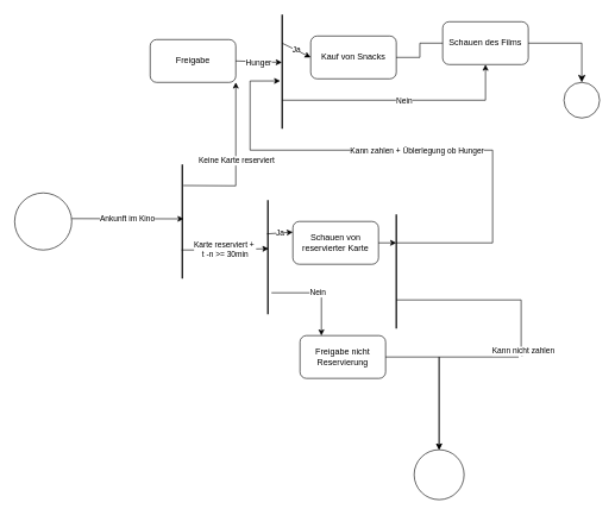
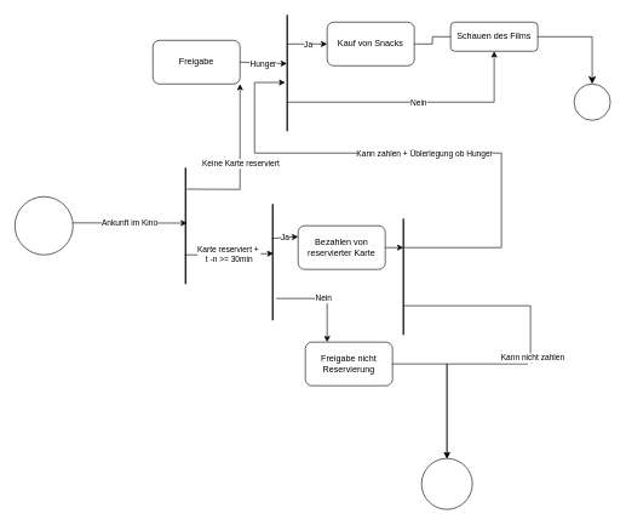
  <mxCell id="0" />
  <mxCell id="1" parent="0" />
- <mxCell id="2" value="Schauen von reservierter Karte" style="rounded=1;whiteSpace=wrap;html=1;" parent="1" vertex="1"><mxGeometry x="410" y="310" width="120" height="60" as="geometry" /></mxCell>
+ <mxCell id="2" value="Bezahlen von reservierter Karte" style="rounded=1;whiteSpace=wrap;html=1;" parent="1" vertex="1"><mxGeometry x="410" y="310" width="120" height="60" as="geometry" /></mxCell>
  <mxCell id="3" value="" style="line;strokeWidth=2;direction=south;html=1;" parent="1" vertex="1"><mxGeometry x="250" y="230" width="10" height="160" as="geometry" /></mxCell>
- <mxCell id="4" value="Schauen des Films" style="rounded=1;whiteSpace=wrap;html=1;" parent="1" vertex="1"><mxGeometry x="620" y="30" width="120" height="60" as="geometry" /></mxCell>
+ <mxCell id="4" value="Schauen des Films" style="rounded=1;whiteSpace=wrap;html=1;" parent="1" vertex="1"><mxGeometry x="620" y="30" width="120" height="40" as="geometry" /></mxCell>
  <mxCell id="5" value="" style="ellipse;whiteSpace=wrap;html=1;aspect=fixed;" parent="1" vertex="1"><mxGeometry x="790" y="115" width="50" height="50" as="geometry" /></mxCell>
  <mxCell id="6" value="" style="edgeStyle=segmentEdgeStyle;endArrow=classic;html=1;curved=0;rounded=0;endSize=8;startSize=8;exitX=1;exitY=0.5;exitDx=0;exitDy=0;entryX=0.5;entryY=0;entryDx=0;entryDy=0;" parent="1" source="4" target="5" edge="1"><mxGeometry width="50" height="50" relative="1" as="geometry"><mxPoint x="480" y="300" as="sourcePoint" /><mxPoint x="530" y="250" as="targetPoint" /></mxGeometry></mxCell>
  <mxCell id="7" value="" style="ellipse;whiteSpace=wrap;html=1;aspect=fixed;" parent="1" vertex="1"><mxGeometry x="580" y="630" width="70" height="70" as="geometry" /></mxCell>
- <mxCell id="8" value="Kauf von Snacks" style="rounded=1;whiteSpace=wrap;html=1;" parent="1" vertex="1"><mxGeometry x="435" y="50" width="120" height="60" as="geometry" /></mxCell>
+ <mxCell id="8" value="Kauf von Snacks" style="rounded=1;whiteSpace=wrap;html=1;" parent="1" vertex="1"><mxGeometry x="450" y="30" width="120" height="60" as="geometry" /></mxCell>
  <mxCell id="9" value="" style="edgeStyle=elbowEdgeStyle;elbow=horizontal;endArrow=none;html=1;curved=0;rounded=0;endSize=8;startSize=8;entryX=0;entryY=0.5;entryDx=0;entryDy=0;exitX=1;exitY=0.5;exitDx=0;exitDy=0;" parent="1" source="8" target="4" edge="1"><mxGeometry width="50" height="50" relative="1" as="geometry"><mxPoint x="410" y="290" as="sourcePoint" /><mxPoint x="460" y="240" as="targetPoint" /></mxGeometry></mxCell>
  <mxCell id="10" value="" style="ellipse;whiteSpace=wrap;html=1;aspect=fixed;" parent="1" vertex="1"><mxGeometry x="20" y="270" width="80" height="80" as="geometry" /></mxCell>
  <mxCell id="11" value="Ankunft im Kino" style="endArrow=classic;html=1;rounded=0;entryX=0.477;entryY=0.305;entryDx=0;entryDy=0;entryPerimeter=0;" parent="1" target="3" edge="1"><mxGeometry relative="1" as="geometry"><mxPoint x="100" y="306" as="sourcePoint" /><mxPoint x="230" y="410" as="targetPoint" /></mxGeometry></mxCell>
  <mxCell id="12" value="" style="line;strokeWidth=2;direction=south;html=1;" parent="1" vertex="1"><mxGeometry x="370" y="280" width="10" height="160" as="geometry" /></mxCell>
  <mxCell id="13" value="Karte reserviert +&amp;nbsp;&lt;br&gt;t -n &amp;gt;= 30min" style="endArrow=classic;html=1;rounded=0;exitX=0.75;exitY=0.5;exitDx=0;exitDy=0;exitPerimeter=0;entryX=0.426;entryY=0.305;entryDx=0;entryDy=0;entryPerimeter=0;" parent="1" edge="1"><mxGeometry relative="1" as="geometry"><mxPoint x="254" y="350" as="sourcePoint" /><mxPoint x="375.95" y="348.16" as="targetPoint" /><Array as="points"><mxPoint x="289" y="350" /></Array></mxGeometry></mxCell>
  <mxCell id="14" value="Ja" style="endArrow=classic;html=1;rounded=0;exitX=0.296;exitY=0.633;exitDx=0;exitDy=0;exitPerimeter=0;entryX=0;entryY=0.25;entryDx=0;entryDy=0;" parent="1" source="12" target="2" edge="1"><mxGeometry relative="1" as="geometry"><mxPoint x="450" y="440" as="sourcePoint" /><mxPoint x="550" y="440" as="targetPoint" /></mxGeometry></mxCell>
  <mxCell id="15" value="" style="line;strokeWidth=2;direction=south;html=1;" parent="1" vertex="1"><mxGeometry x="550" y="300" width="10" height="160" as="geometry" /></mxCell>
  <mxCell id="16" value="Nein" style="endArrow=classic;html=1;rounded=0;entryX=0.25;entryY=0;entryDx=0;entryDy=0;" parent="1" target="18" edge="1"><mxGeometry relative="1" as="geometry"><mxPoint x="380" y="410" as="sourcePoint" /><mxPoint x="520" y="410" as="targetPoint" /><Array as="points"><mxPoint x="450" y="410" /></Array></mxGeometry></mxCell>
  <mxCell id="17" value="" style="endArrow=classic;html=1;rounded=0;entryX=0.25;entryY=0.5;entryDx=0;entryDy=0;entryPerimeter=0;exitX=1;exitY=0.5;exitDx=0;exitDy=0;" parent="1" source="2" target="15" edge="1"><mxGeometry width="50" height="50" relative="1" as="geometry"><mxPoint x="560" y="540" as="sourcePoint" /><mxPoint x="610" y="490" as="targetPoint" /></mxGeometry></mxCell>
  <mxCell id="18" value="Freigabe nicht Reservierung" style="rounded=1;whiteSpace=wrap;html=1;" parent="1" vertex="1"><mxGeometry x="420" y="470" width="120" height="60" as="geometry" /></mxCell>
  <mxCell id="19" value="" style="endArrow=classic;html=1;rounded=0;exitX=1;exitY=0.5;exitDx=0;exitDy=0;entryX=0.5;entryY=0;entryDx=0;entryDy=0;" parent="1" source="18" target="7" edge="1"><mxGeometry width="50" height="50" relative="1" as="geometry"><mxPoint x="300" y="620" as="sourcePoint" /><mxPoint x="350" y="570" as="targetPoint" /><Array as="points"><mxPoint x="615" y="500" /></Array></mxGeometry></mxCell>
  <mxCell id="20" value="/," style="endArrow=classic;html=1;rounded=0;exitX=0.75;exitY=0.5;exitDx=0;exitDy=0;exitPerimeter=0;entryX=0.5;entryY=0;entryDx=0;entryDy=0;" parent="1" source="15" target="7" edge="1"><mxGeometry relative="1" as="geometry"><mxPoint x="690" y="420" as="sourcePoint" /><mxPoint x="640" y="510" as="targetPoint" /><Array as="points"><mxPoint x="730" y="420" /><mxPoint x="730" y="500" /><mxPoint x="615" y="500" /></Array></mxGeometry></mxCell>
  <mxCell id="21" value="Kann nicht zahlen" style="edgeLabel;html=1;align=center;verticalAlign=middle;resizable=0;points=[];" parent="20" vertex="1" connectable="0"><mxGeometry x="-0.018" y="2" relative="1" as="geometry"><mxPoint as="offset" /></mxGeometry></mxCell>
  <mxCell id="22" value="Freigabe" style="rounded=1;whiteSpace=wrap;html=1;" parent="1" vertex="1"><mxGeometry x="210" y="55" width="120" height="60" as="geometry" /></mxCell>
  <mxCell id="23" value="" style="endArrow=classic;html=1;rounded=0;entryX=1;entryY=1;entryDx=0;entryDy=0;exitX=0.185;exitY=0.343;exitDx=0;exitDy=0;exitPerimeter=0;" parent="1" source="3" target="22" edge="1"><mxGeometry relative="1" as="geometry"><mxPoint x="270" y="270" as="sourcePoint" /><mxPoint x="330" y="270" as="targetPoint" /><Array as="points"><mxPoint x="330" y="260" /><mxPoint x="330" y="220" /></Array></mxGeometry></mxCell>
  <mxCell id="24" value="Keine Karte reserviert" style="edgeLabel;resizable=0;html=1;align=center;verticalAlign=middle;" parent="23" connectable="0" vertex="1"><mxGeometry relative="1" as="geometry" /></mxCell>
  <mxCell id="25" value="" style="line;strokeWidth=2;direction=south;html=1;" parent="1" vertex="1"><mxGeometry x="390" y="20" width="10" height="160" as="geometry" /></mxCell>
  <mxCell id="26" value="" style="endArrow=classic;html=1;rounded=0;exitX=1;exitY=0.5;exitDx=0;exitDy=0;entryX=0.419;entryY=0.539;entryDx=0;entryDy=0;entryPerimeter=0;" parent="1" source="22" target="25" edge="1"><mxGeometry relative="1" as="geometry"><mxPoint x="130" y="80" as="sourcePoint" /><mxPoint x="230" y="80" as="targetPoint" /></mxGeometry></mxCell>
  <mxCell id="27" value="Hunger" style="edgeLabel;resizable=0;html=1;align=center;verticalAlign=middle;" parent="26" connectable="0" vertex="1"><mxGeometry relative="1" as="geometry" /></mxCell>
  <mxCell id="28" value="" style="endArrow=classic;html=1;rounded=0;exitX=0.25;exitY=0.5;exitDx=0;exitDy=0;exitPerimeter=0;entryX=0;entryY=0.5;entryDx=0;entryDy=0;" parent="1" source="25" target="8" edge="1"><mxGeometry relative="1" as="geometry"><mxPoint x="420" y="190" as="sourcePoint" /><mxPoint x="520" y="190" as="targetPoint" /></mxGeometry></mxCell>
  <mxCell id="29" value="Ja" style="edgeLabel;resizable=0;html=1;align=center;verticalAlign=middle;" parent="28" connectable="0" vertex="1"><mxGeometry relative="1" as="geometry" /></mxCell>
  <mxCell id="30" value="" style="endArrow=classic;html=1;rounded=0;exitX=0.75;exitY=0.5;exitDx=0;exitDy=0;exitPerimeter=0;entryX=0.5;entryY=1;entryDx=0;entryDy=0;" parent="1" source="25" target="4" edge="1"><mxGeometry relative="1" as="geometry"><mxPoint x="450" y="150" as="sourcePoint" /><mxPoint x="660" y="140" as="targetPoint" /><Array as="points"><mxPoint x="680" y="140" /></Array></mxGeometry></mxCell>
  <mxCell id="31" value="Nein" style="edgeLabel;resizable=0;html=1;align=center;verticalAlign=middle;" parent="30" connectable="0" vertex="1"><mxGeometry relative="1" as="geometry"><mxPoint x="2" as="offset" /></mxGeometry></mxCell>
  <mxCell id="32" value="" style="endArrow=classic;html=1;rounded=0;entryX=0.581;entryY=0.775;entryDx=0;entryDy=0;entryPerimeter=0;exitX=0.25;exitY=0.5;exitDx=0;exitDy=0;exitPerimeter=0;" parent="1" source="15" target="25" edge="1"><mxGeometry relative="1" as="geometry"><mxPoint x="680" y="270" as="sourcePoint" /><mxPoint x="370" y="110" as="targetPoint" /><Array as="points"><mxPoint x="690" y="340" /><mxPoint x="690" y="210" /><mxPoint x="350" y="210" /><mxPoint x="350" y="113" /></Array></mxGeometry></mxCell>
  <mxCell id="33" value="Kann zahlen + Üblerlegung ob Hunger" style="edgeLabel;resizable=0;html=1;align=center;verticalAlign=middle;" parent="32" connectable="0" vertex="1"><mxGeometry relative="1" as="geometry" /></mxCell>
